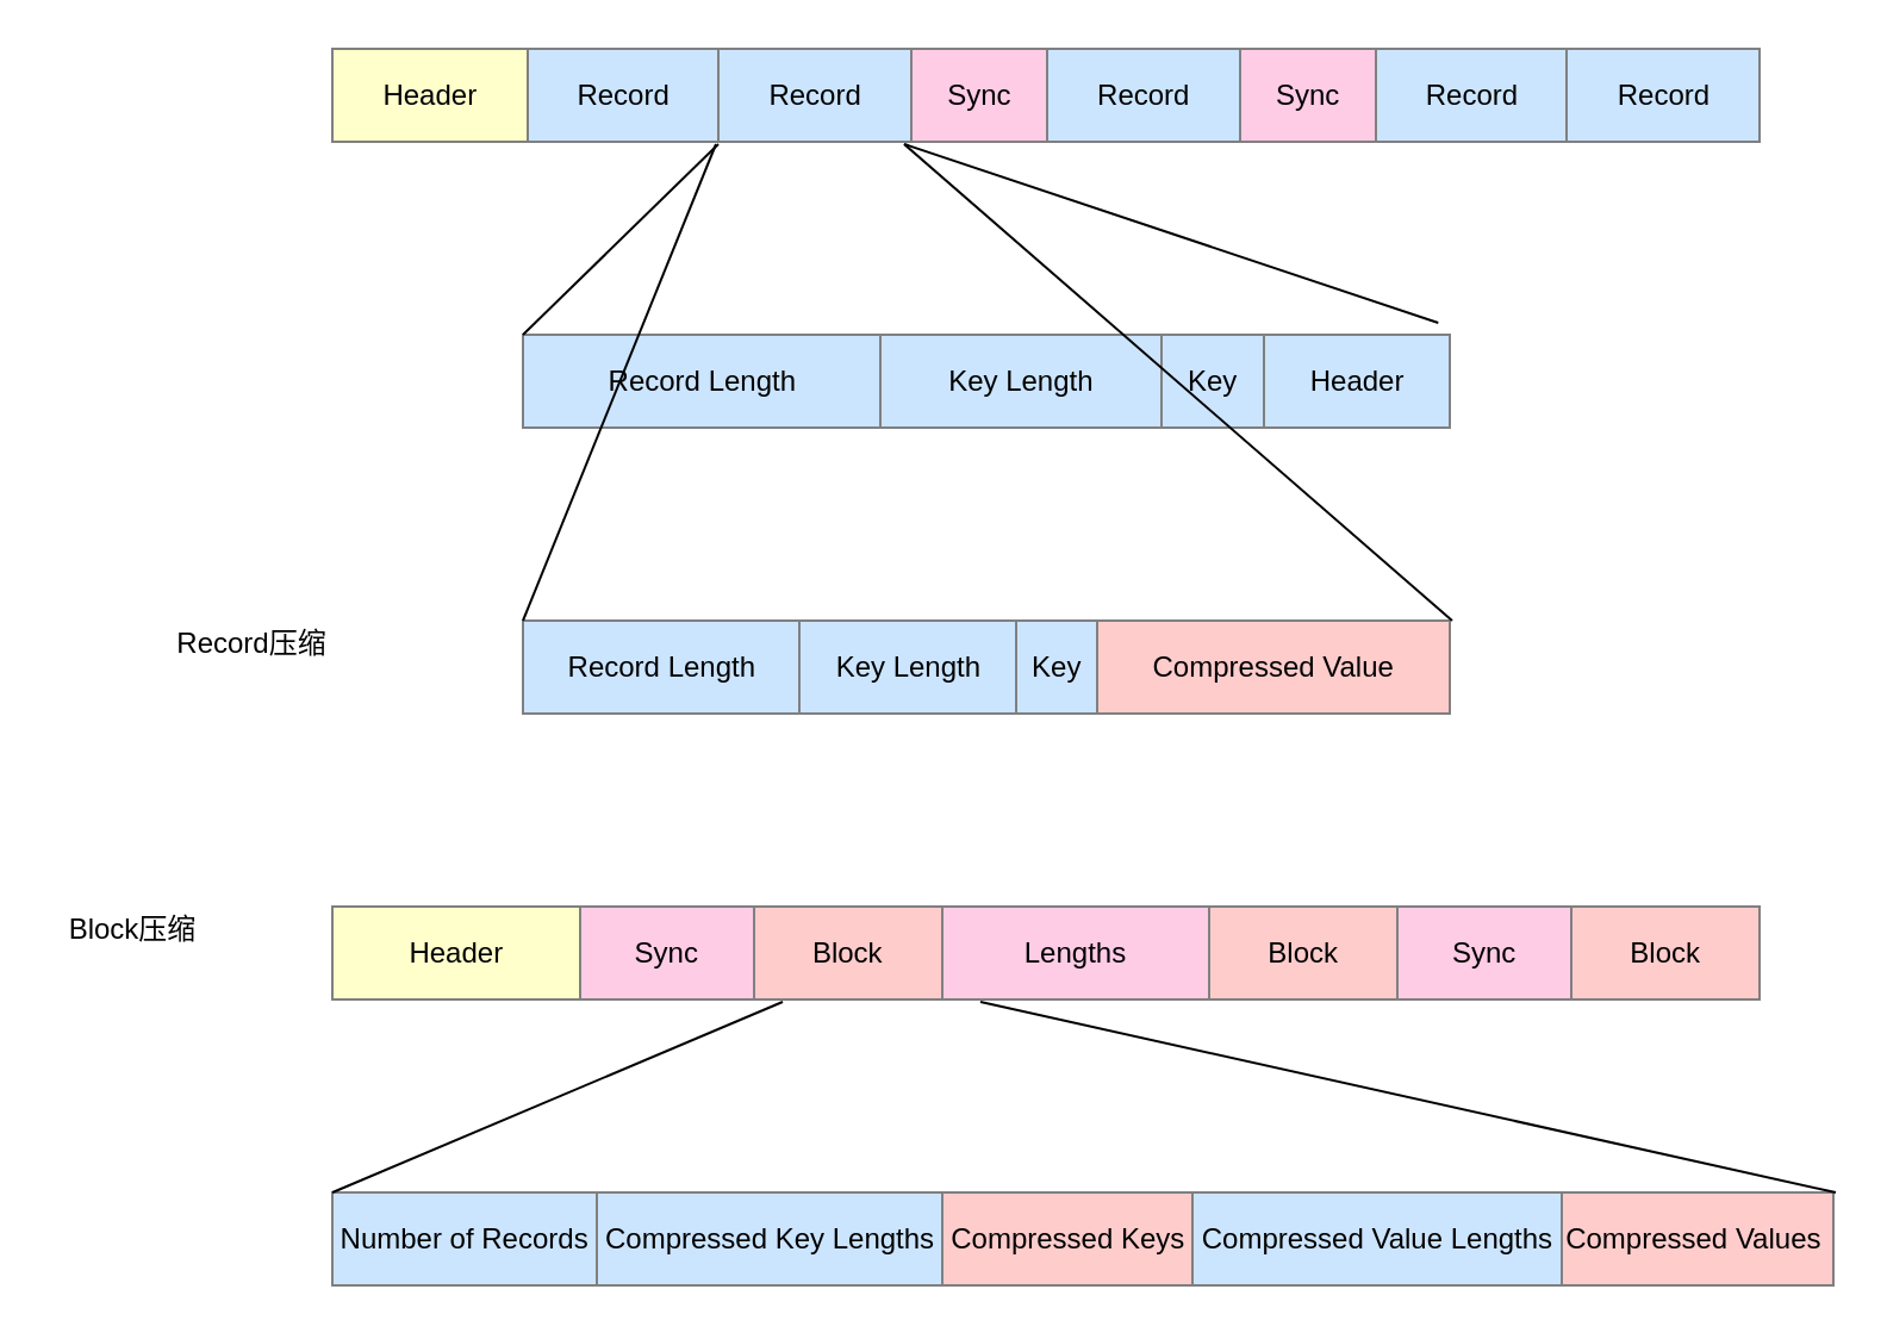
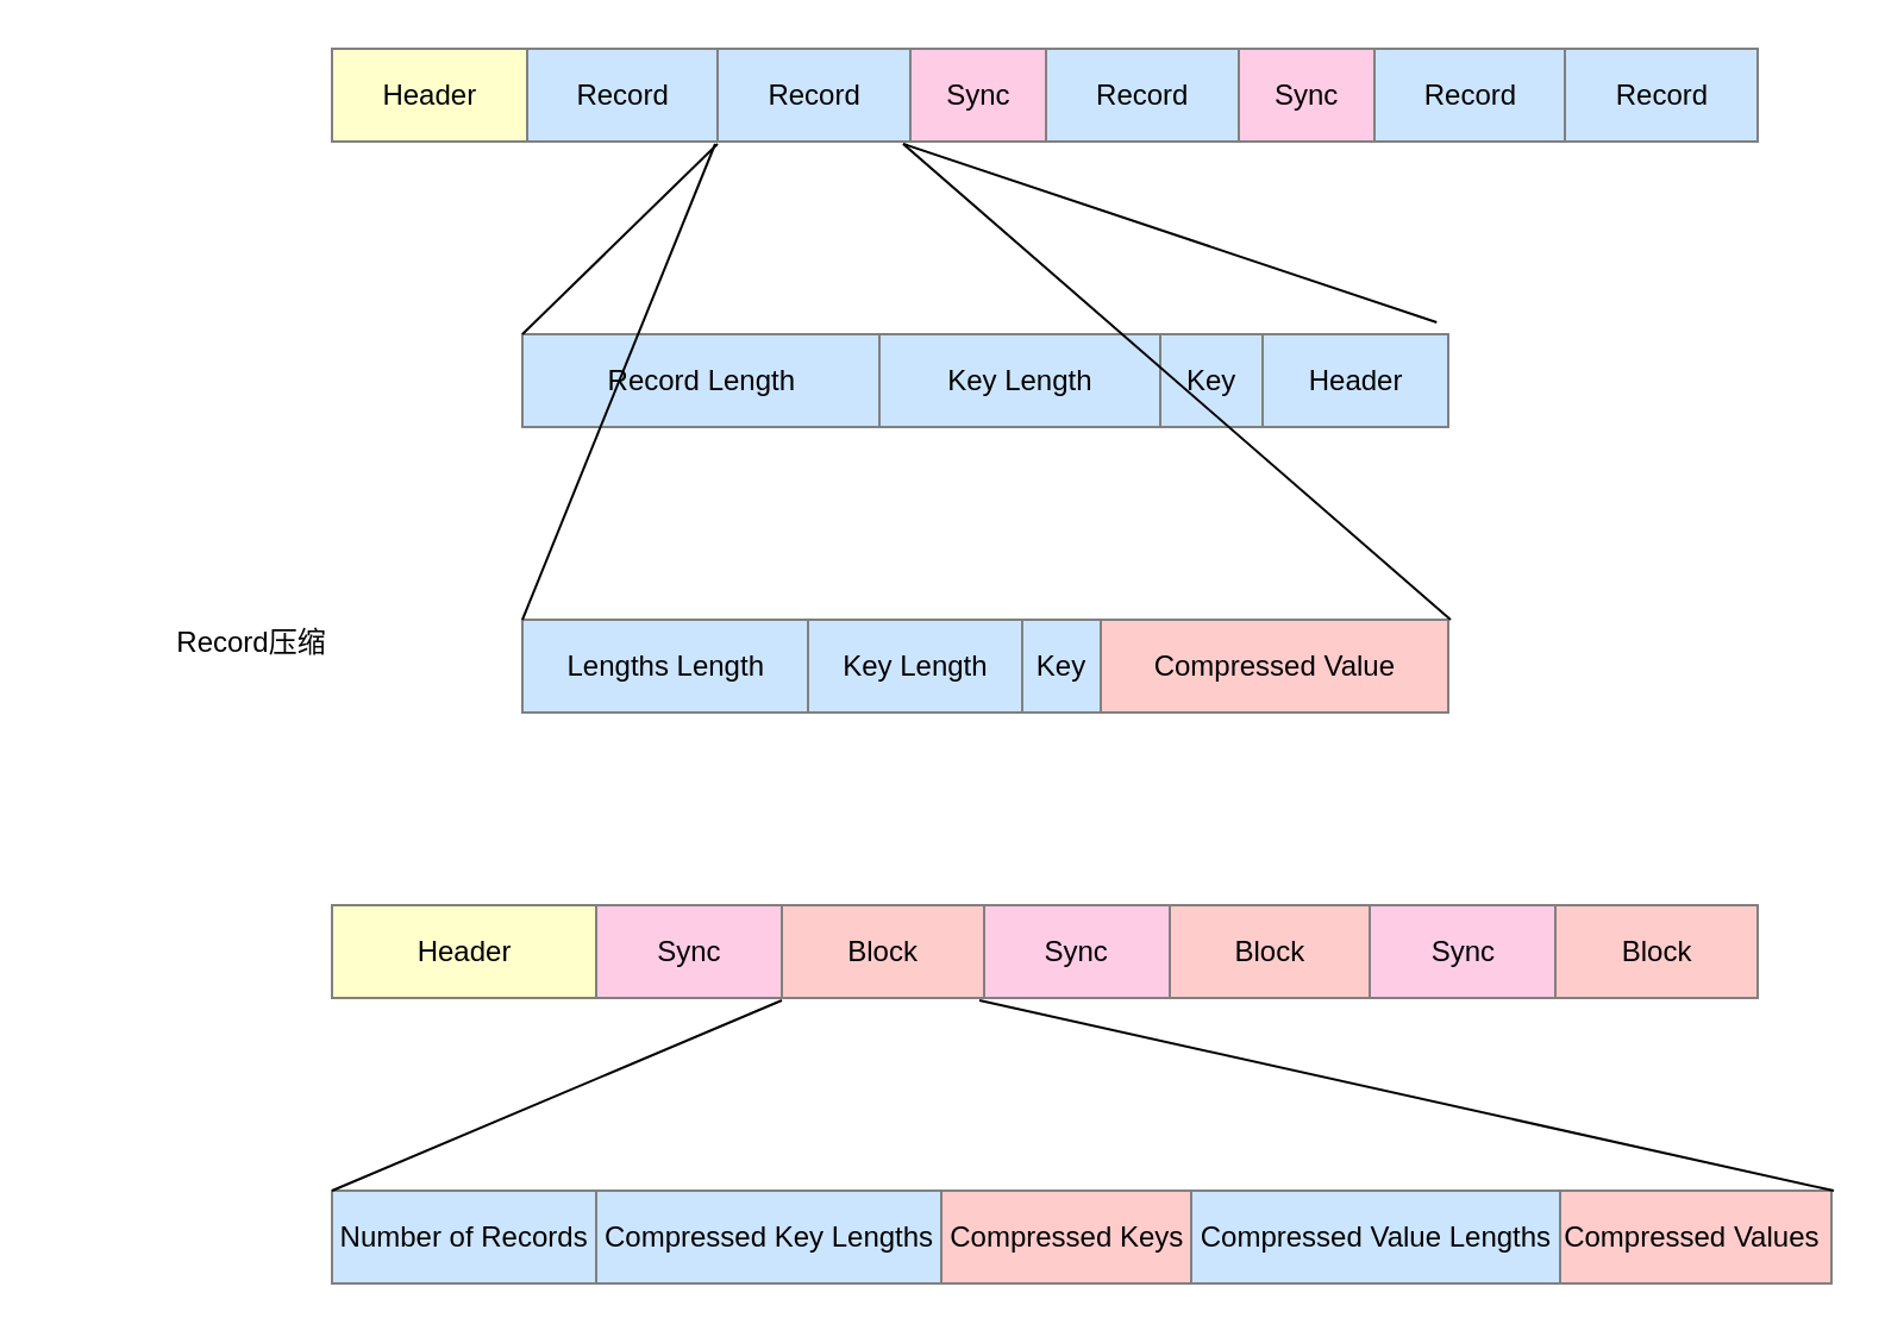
  <mxCell id="0" />
  <mxCell id="1" parent="0" />
  <mxCell id="2" value="&lt;table border=&quot;1&quot; width=&quot;100%&quot; style=&quot;width: 100% ; height: 100% ; border-collapse: collapse&quot;&gt;&lt;tbody&gt;&lt;tr&gt;&lt;td style=&quot;background-color: rgb(255 , 255 , 204)&quot;&gt;Header&lt;/td&gt;&lt;td style=&quot;background-color: rgb(204 , 229 , 255)&quot;&gt;Record&lt;/td&gt;&lt;td style=&quot;background-color: rgb(204 , 229 , 255)&quot;&gt;Record&lt;/td&gt;&lt;td style=&quot;background-color: rgb(255 , 204 , 230)&quot;&gt;Sync&lt;/td&gt;&lt;td style=&quot;background-color: rgb(204 , 229 , 255)&quot;&gt;Record&lt;/td&gt;&lt;td style=&quot;background-color: rgb(255 , 204 , 230)&quot;&gt;Sync&lt;/td&gt;&lt;td style=&quot;background-color: rgb(204 , 229 , 255)&quot;&gt;Record&lt;/td&gt;&lt;td style=&quot;background-color: rgb(204 , 229 , 255)&quot;&gt;Record&lt;br&gt;&lt;/td&gt;&lt;/tr&gt;&lt;/tbody&gt;&lt;/table&gt;&lt;div&gt;&lt;br&gt;&lt;/div&gt;" style="text;html=1;overflow=fill;align=center;" vertex="1" parent="1"><mxGeometry x="139" y="20" width="600" height="40" as="geometry" /></mxCell>
  <mxCell id="3" value="&lt;table border=&quot;1&quot; width=&quot;100%&quot; style=&quot;width: 100% ; height: 100% ; border-collapse: collapse ; background-color: rgb(204 , 229 , 255)&quot;&gt;&lt;tbody&gt;&lt;tr&gt;&lt;td align=&quot;center&quot;&gt;Record Length&lt;/td&gt;&lt;td align=&quot;center&quot;&gt;Key Length&lt;/td&gt;&lt;td style=&quot;text-align: center&quot;&gt;Key&lt;/td&gt;&lt;td style=&quot;text-align: center&quot;&gt;Header&lt;/td&gt;&lt;/tr&gt;&lt;/tbody&gt;&lt;/table&gt;" style="text;html=1;strokeColor=none;fillColor=none;overflow=fill;" vertex="1" parent="1"><mxGeometry x="219" y="140" width="390" height="40" as="geometry" /></mxCell>
  <mxCell id="4" value="" style="endArrow=none;html=1;entryX=0.27;entryY=1;entryDx=0;entryDy=0;entryPerimeter=0;exitX=0;exitY=0;exitDx=0;exitDy=0;" edge="1" parent="1" source="3" target="2"><mxGeometry width="50" height="50" relative="1" as="geometry"><mxPoint x="139" y="250" as="sourcePoint" /><mxPoint x="189" y="200" as="targetPoint" /></mxGeometry></mxCell>
  <mxCell id="5" value="" style="endArrow=none;html=1;exitX=0.985;exitY=-0.125;exitDx=0;exitDy=0;exitPerimeter=0;" edge="1" parent="1" source="3"><mxGeometry width="50" height="50" relative="1" as="geometry"><mxPoint x="139" y="250" as="sourcePoint" /><mxPoint x="379" y="60" as="targetPoint" /></mxGeometry></mxCell>
- <mxCell id="6" value="&lt;table border=&quot;1&quot; width=&quot;100%&quot; style=&quot;width: 100% ; height: 100% ; border-collapse: collapse ; background-color: rgb(204 , 229 , 255)&quot;&gt;&lt;tbody&gt;&lt;tr&gt;&lt;td align=&quot;center&quot;&gt;Record Length&lt;/td&gt;&lt;td align=&quot;center&quot;&gt;Key Length&lt;/td&gt;&lt;td style=&quot;text-align: center&quot;&gt;Key&lt;/td&gt;&lt;td style=&quot;text-align: center ; background-color: rgb(255 , 204 , 204)&quot;&gt;Compressed Value&lt;/td&gt;&lt;/tr&gt;&lt;/tbody&gt;&lt;/table&gt;" style="text;html=1;strokeColor=none;fillColor=none;overflow=fill;" vertex="1" parent="1"><mxGeometry x="219" y="260" width="390" height="40" as="geometry" /></mxCell>
+ <mxCell id="6" value="&lt;table border=&quot;1&quot; width=&quot;100%&quot; style=&quot;width: 100% ; height: 100% ; border-collapse: collapse ; background-color: rgb(204 , 229 , 255)&quot;&gt;&lt;tbody&gt;&lt;tr&gt;&lt;td align=&quot;center&quot;&gt;Lengths Length&lt;/td&gt;&lt;td align=&quot;center&quot;&gt;Key Length&lt;/td&gt;&lt;td style=&quot;text-align: center&quot;&gt;Key&lt;/td&gt;&lt;td style=&quot;text-align: center ; background-color: rgb(255 , 204 , 204)&quot;&gt;Compressed Value&lt;/td&gt;&lt;/tr&gt;&lt;/tbody&gt;&lt;/table&gt;" style="text;html=1;strokeColor=none;fillColor=none;overflow=fill;" vertex="1" parent="1"><mxGeometry x="219" y="260" width="390" height="40" as="geometry" /></mxCell>
  <mxCell id="7" value="Record压缩" style="text;html=1;align=center;verticalAlign=middle;resizable=0;points=[];;autosize=1;" vertex="1" parent="1"><mxGeometry x="65" y="260" width="80" height="20" as="geometry" /></mxCell>
  <mxCell id="8" value="" style="endArrow=none;html=1;exitX=0;exitY=0;exitDx=0;exitDy=0;" edge="1" parent="1" source="6"><mxGeometry width="50" height="50" relative="1" as="geometry"><mxPoint x="99" y="370" as="sourcePoint" /><mxPoint x="300" y="60" as="targetPoint" /></mxGeometry></mxCell>
  <mxCell id="9" value="" style="endArrow=none;html=1;exitX=1;exitY=0;exitDx=0;exitDy=0;" edge="1" parent="1" source="6"><mxGeometry width="50" height="50" relative="1" as="geometry"><mxPoint x="99" y="370" as="sourcePoint" /><mxPoint x="379" y="60" as="targetPoint" /></mxGeometry></mxCell>
- <mxCell id="10" value="&lt;table border=&quot;1&quot; width=&quot;100%&quot; style=&quot;width: 100% ; height: 100% ; border-collapse: collapse&quot;&gt;&lt;tbody&gt;&lt;tr&gt;&lt;td style=&quot;background-color: rgb(255 , 255 , 204)&quot;&gt;Header&lt;/td&gt;&lt;td style=&quot;background-color: rgb(255 , 204 , 230)&quot;&gt;Sync&lt;/td&gt;&lt;td style=&quot;background-color: rgb(255 , 204 , 204)&quot;&gt;Block&lt;/td&gt;&lt;td style=&quot;background-color: rgb(255 , 204 , 230)&quot;&gt;Lengths&lt;/td&gt;&lt;td style=&quot;background-color: rgb(255 , 204 , 204)&quot;&gt;Block&lt;/td&gt;&lt;td style=&quot;background-color: rgb(255 , 204 , 230)&quot;&gt;Sync&lt;/td&gt;&lt;td style=&quot;background-color: rgb(255 , 204 , 204)&quot;&gt;Block&lt;/td&gt;&lt;/tr&gt;&lt;/tbody&gt;&lt;/table&gt;&lt;div&gt;&lt;br&gt;&lt;/div&gt;" style="text;html=1;overflow=fill;align=center;" vertex="1" parent="1"><mxGeometry x="139" y="380" width="600" height="40" as="geometry" /></mxCell>
- <mxCell id="11" value="Block压缩" style="text;html=1;align=center;verticalAlign=middle;resizable=0;points=[];;autosize=1;" vertex="1" parent="1"><mxGeometry x="20" y="380" width="70" height="20" as="geometry" /></mxCell>
+ <mxCell id="10" value="&lt;table border=&quot;1&quot; width=&quot;100%&quot; style=&quot;width: 100% ; height: 100% ; border-collapse: collapse&quot;&gt;&lt;tbody&gt;&lt;tr&gt;&lt;td style=&quot;background-color: rgb(255 , 255 , 204)&quot;&gt;Header&lt;/td&gt;&lt;td style=&quot;background-color: rgb(255 , 204 , 230)&quot;&gt;Sync&lt;/td&gt;&lt;td style=&quot;background-color: rgb(255 , 204 , 204)&quot;&gt;Block&lt;/td&gt;&lt;td style=&quot;background-color: rgb(255 , 204 , 230)&quot;&gt;Sync&lt;/td&gt;&lt;td style=&quot;background-color: rgb(255 , 204 , 204)&quot;&gt;Block&lt;/td&gt;&lt;td style=&quot;background-color: rgb(255 , 204 , 230)&quot;&gt;Sync&lt;/td&gt;&lt;td style=&quot;background-color: rgb(255 , 204 , 204)&quot;&gt;Block&lt;/td&gt;&lt;/tr&gt;&lt;/tbody&gt;&lt;/table&gt;&lt;div&gt;&lt;br&gt;&lt;/div&gt;" style="text;html=1;overflow=fill;align=center;" vertex="1" parent="1"><mxGeometry x="139" y="380" width="600" height="40" as="geometry" /></mxCell>
  <mxCell id="12" value="&lt;table border=&quot;1&quot; width=&quot;100%&quot; style=&quot;width: 100% ; height: 100% ; border-collapse: collapse ; background-color: rgb(204 , 229 , 255)&quot;&gt;&lt;tbody&gt;&lt;tr&gt;&lt;td align=&quot;center&quot;&gt;Number of Records&lt;/td&gt;&lt;td align=&quot;center&quot;&gt;Compressed Key Lengths&lt;/td&gt;&lt;td style=&quot;text-align: center ; background-color: rgb(255 , 204 , 204)&quot;&gt;Compressed Keys&lt;/td&gt;&lt;td style=&quot;text-align: center ; background-color: rgb(204 , 229 , 255)&quot;&gt;Compressed Value Lengths&lt;/td&gt;&lt;td style=&quot;background-color: rgb(255 , 204 , 204)&quot;&gt;Compressed Values&lt;/td&gt;&lt;/tr&gt;&lt;/tbody&gt;&lt;/table&gt;" style="text;html=1;strokeColor=none;fillColor=none;overflow=fill;" vertex="1" parent="1"><mxGeometry x="139" y="500" width="631" height="40" as="geometry" /></mxCell>
  <mxCell id="13" value="" style="endArrow=none;html=1;entryX=0.315;entryY=1;entryDx=0;entryDy=0;entryPerimeter=0;exitX=0;exitY=0;exitDx=0;exitDy=0;" edge="1" parent="1" source="12" target="10"><mxGeometry width="50" height="50" relative="1" as="geometry"><mxPoint x="20" y="610" as="sourcePoint" /><mxPoint x="70" y="560" as="targetPoint" /></mxGeometry></mxCell>
  <mxCell id="14" value="" style="endArrow=none;html=1;exitX=1;exitY=0;exitDx=0;exitDy=0;" edge="1" parent="1" source="12"><mxGeometry width="50" height="50" relative="1" as="geometry"><mxPoint x="20" y="610" as="sourcePoint" /><mxPoint x="411" y="420" as="targetPoint" /></mxGeometry></mxCell>
